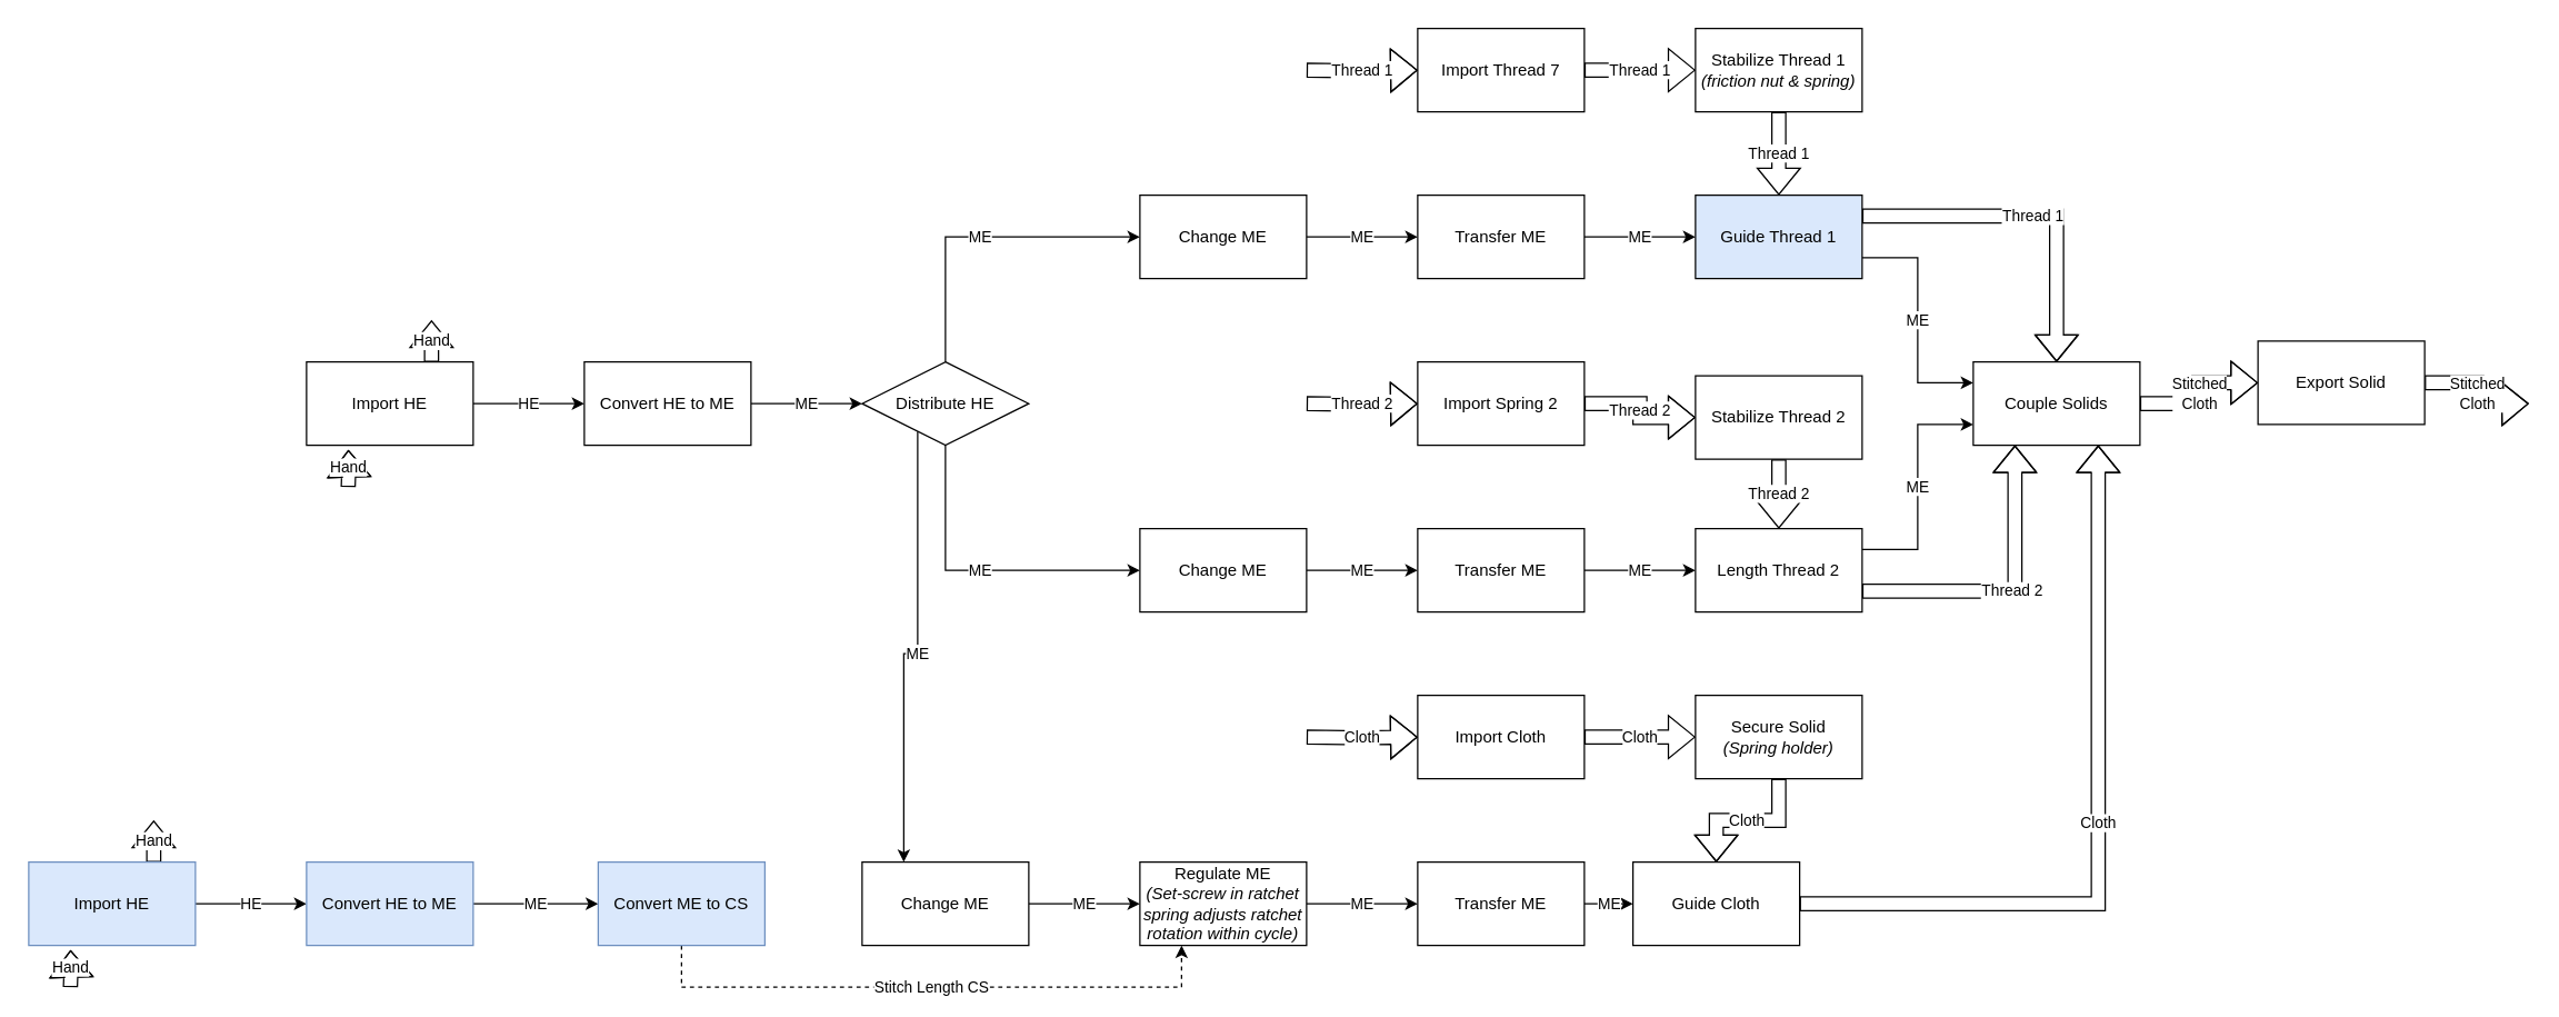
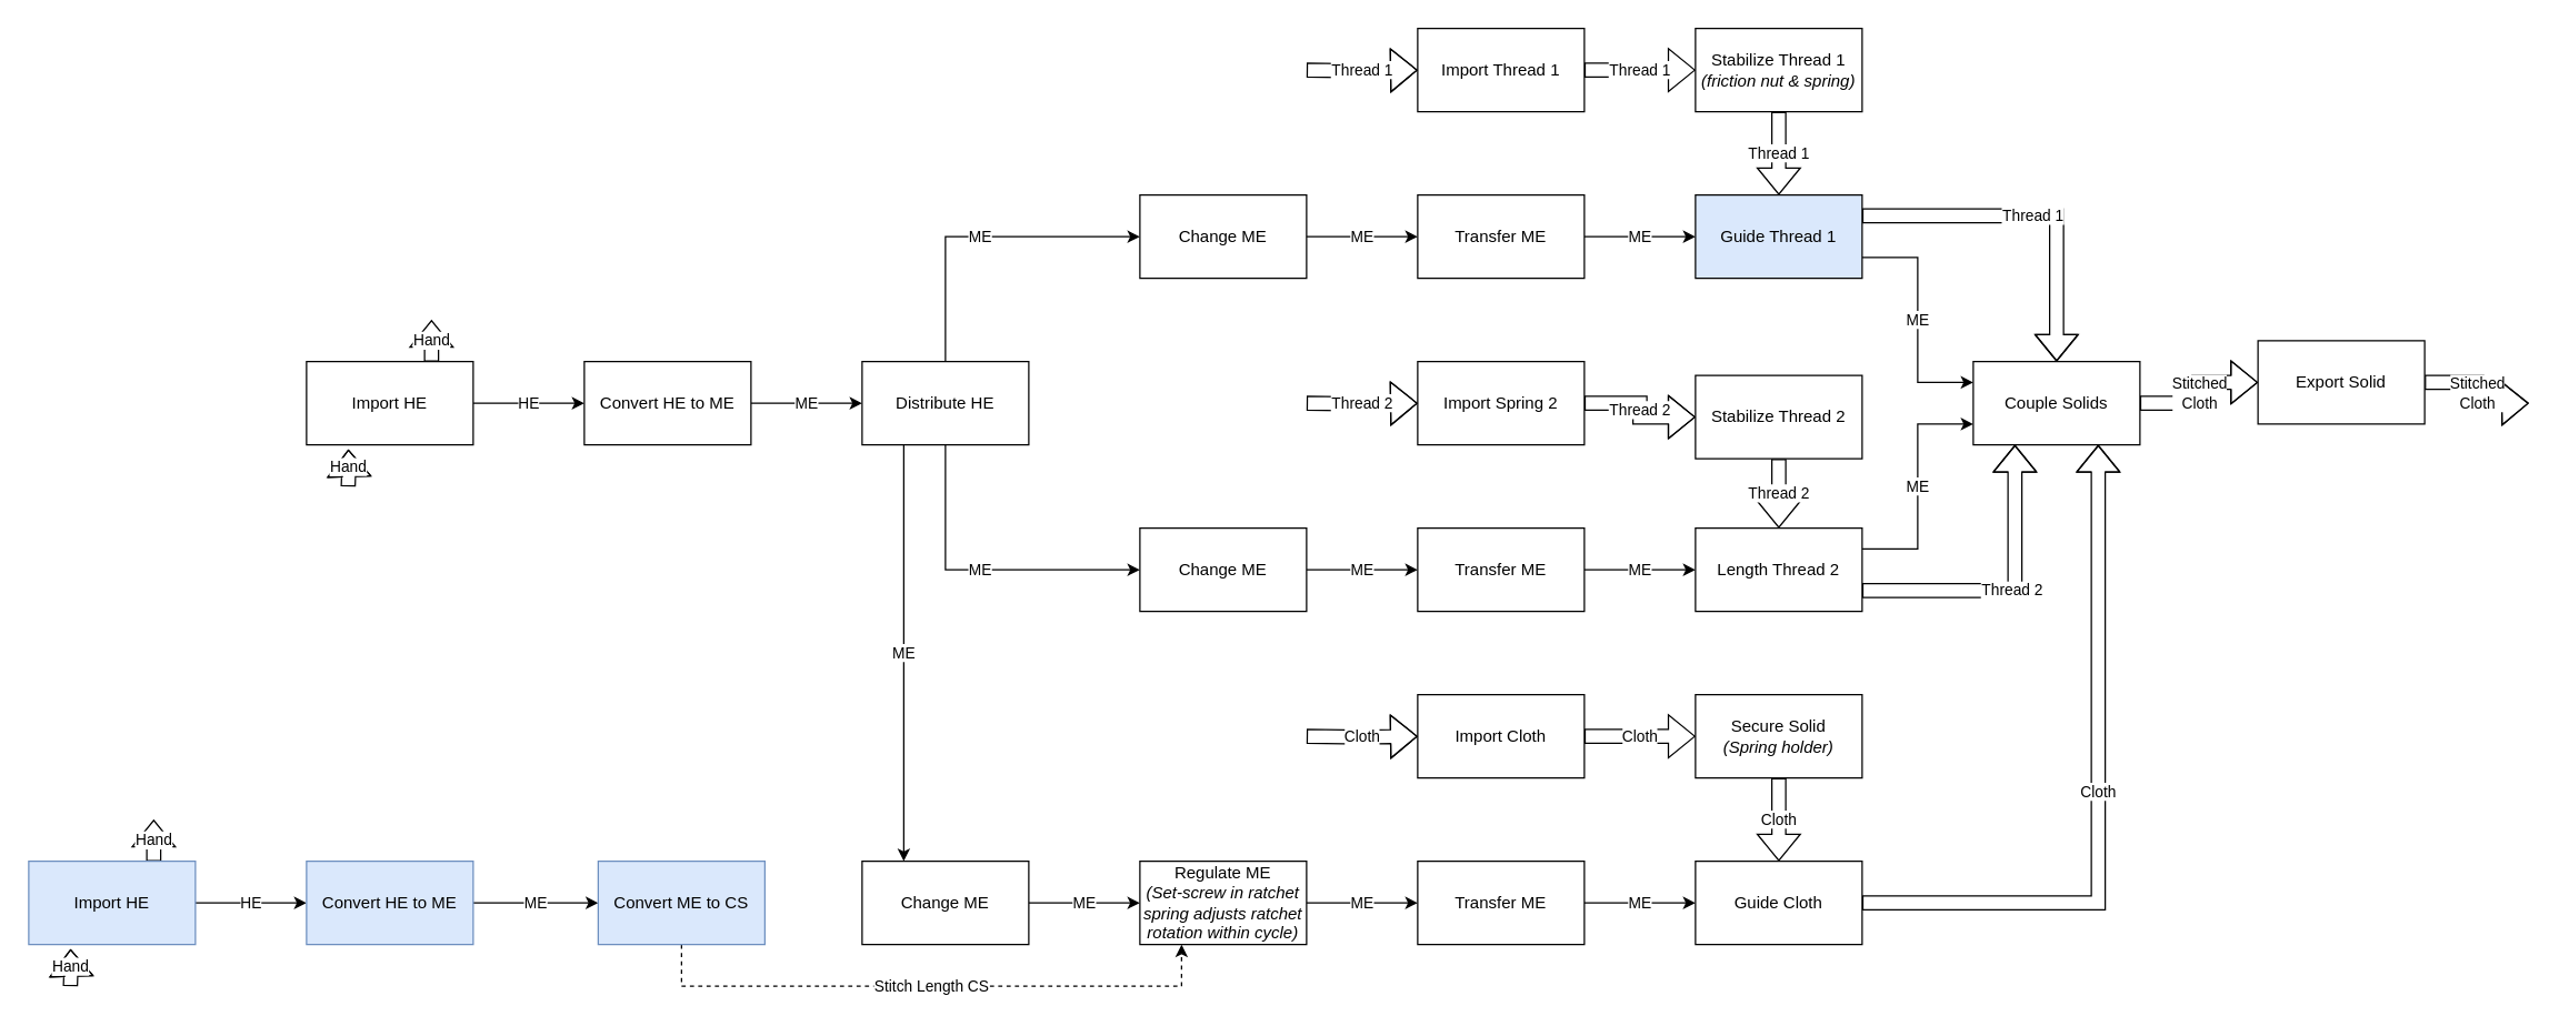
  <mxCell id="0" />
  <mxCell id="1" parent="0" />
  <mxCell id="2" value="Hand" style="edgeStyle=orthogonalEdgeStyle;rounded=0;orthogonalLoop=1;jettySize=auto;html=1;exitX=0.75;exitY=0;exitDx=0;exitDy=0;shape=flexArrow;" parent="1" source="4" edge="1"><mxGeometry relative="1" as="geometry"><mxPoint x="310" y="230" as="targetPoint" /></mxGeometry></mxCell>
  <mxCell id="3" value="HE" style="edgeStyle=orthogonalEdgeStyle;rounded=0;orthogonalLoop=1;jettySize=auto;html=1;exitX=1;exitY=0.5;exitDx=0;exitDy=0;entryX=0;entryY=0.5;entryDx=0;entryDy=0;" parent="1" source="4" target="7" edge="1"><mxGeometry relative="1" as="geometry"><mxPoint x="420" y="290.048" as="targetPoint" /></mxGeometry></mxCell>
  <mxCell id="4" value="Import HE" style="rounded=0;whiteSpace=wrap;html=1;" parent="1" vertex="1"><mxGeometry x="220" y="260" width="120" height="60" as="geometry" /></mxCell>
  <mxCell id="5" value="Hand" style="shape=flexArrow;endArrow=classic;html=1;rounded=0;entryX=0.251;entryY=1.056;entryDx=0;entryDy=0;edgeStyle=orthogonalEdgeStyle;entryPerimeter=0;" parent="1" target="4" edge="1"><mxGeometry width="50" height="50" relative="1" as="geometry"><mxPoint x="250" y="350" as="sourcePoint" /><mxPoint x="310" y="330" as="targetPoint" /></mxGeometry></mxCell>
  <mxCell id="6" value="ME" style="edgeStyle=orthogonalEdgeStyle;rounded=0;orthogonalLoop=1;jettySize=auto;html=1;exitX=1;exitY=0.5;exitDx=0;exitDy=0;entryX=0;entryY=0.5;entryDx=0;entryDy=0;" parent="1" source="7" target="11" edge="1"><mxGeometry relative="1" as="geometry" /></mxCell>
  <mxCell id="7" value="Convert HE to ME" style="rounded=0;whiteSpace=wrap;html=1;" parent="1" vertex="1"><mxGeometry x="420" y="260" width="120" height="60" as="geometry" /></mxCell>
  <mxCell id="8" value="ME" style="edgeStyle=orthogonalEdgeStyle;rounded=0;orthogonalLoop=1;jettySize=auto;html=1;exitX=0.5;exitY=0;exitDx=0;exitDy=0;entryX=0;entryY=0.5;entryDx=0;entryDy=0;" parent="1" source="11" target="13" edge="1"><mxGeometry relative="1" as="geometry" /></mxCell>
  <mxCell id="9" value="ME" style="edgeStyle=orthogonalEdgeStyle;rounded=0;orthogonalLoop=1;jettySize=auto;html=1;exitX=0.5;exitY=1;exitDx=0;exitDy=0;entryX=0;entryY=0.5;entryDx=0;entryDy=0;" parent="1" source="11" target="17" edge="1"><mxGeometry relative="1" as="geometry" /></mxCell>
  <mxCell id="10" value="ME" style="edgeStyle=orthogonalEdgeStyle;rounded=0;orthogonalLoop=1;jettySize=auto;html=1;exitX=0.25;exitY=1;exitDx=0;exitDy=0;entryX=0.25;entryY=0;entryDx=0;entryDy=0;" parent="1" source="11" target="21" edge="1"><mxGeometry relative="1" as="geometry" /></mxCell>
- <mxCell id="11" value="Distribute HE" style="rhombus;whiteSpace=wrap;html=1;" parent="1" vertex="1"><mxGeometry x="620" y="260" width="120" height="60" as="geometry" /></mxCell>
+ <mxCell id="11" value="Distribute HE" style="rounded=0;whiteSpace=wrap;html=1;" parent="1" vertex="1"><mxGeometry x="620" y="260" width="120" height="60" as="geometry" /></mxCell>
  <mxCell id="12" value="ME" style="edgeStyle=orthogonalEdgeStyle;rounded=0;orthogonalLoop=1;jettySize=auto;html=1;exitX=1;exitY=0.5;exitDx=0;exitDy=0;entryX=0;entryY=0.5;entryDx=0;entryDy=0;" parent="1" source="13" target="15" edge="1"><mxGeometry relative="1" as="geometry" /></mxCell>
  <mxCell id="13" value="Change ME" style="rounded=0;whiteSpace=wrap;html=1;" parent="1" vertex="1"><mxGeometry x="820" y="140" width="120" height="60" as="geometry" /></mxCell>
  <mxCell id="14" value="ME" style="edgeStyle=orthogonalEdgeStyle;rounded=0;orthogonalLoop=1;jettySize=auto;html=1;exitX=1;exitY=0.5;exitDx=0;exitDy=0;entryX=0;entryY=0.5;entryDx=0;entryDy=0;" parent="1" source="15" target="32" edge="1"><mxGeometry relative="1" as="geometry" /></mxCell>
  <mxCell id="15" value="Transfer ME" style="rounded=0;whiteSpace=wrap;html=1;" parent="1" vertex="1"><mxGeometry x="1020" y="140" width="120" height="60" as="geometry" /></mxCell>
  <mxCell id="16" value="ME" style="edgeStyle=orthogonalEdgeStyle;rounded=0;orthogonalLoop=1;jettySize=auto;html=1;exitX=1;exitY=0.5;exitDx=0;exitDy=0;entryX=0;entryY=0.5;entryDx=0;entryDy=0;" parent="1" source="17" target="19" edge="1"><mxGeometry relative="1" as="geometry" /></mxCell>
  <mxCell id="17" value="Change ME" style="rounded=0;whiteSpace=wrap;html=1;" parent="1" vertex="1"><mxGeometry x="820" y="380" width="120" height="60" as="geometry" /></mxCell>
  <mxCell id="18" value="ME" style="edgeStyle=orthogonalEdgeStyle;rounded=0;orthogonalLoop=1;jettySize=auto;html=1;exitX=1;exitY=0.5;exitDx=0;exitDy=0;entryX=0;entryY=0.5;entryDx=0;entryDy=0;" parent="1" source="19" target="29" edge="1"><mxGeometry relative="1" as="geometry" /></mxCell>
  <mxCell id="19" value="Transfer ME" style="rounded=0;whiteSpace=wrap;html=1;" parent="1" vertex="1"><mxGeometry x="1020" y="380" width="120" height="60" as="geometry" /></mxCell>
  <mxCell id="20" value="ME" style="edgeStyle=orthogonalEdgeStyle;rounded=0;orthogonalLoop=1;jettySize=auto;html=1;exitX=1;exitY=0.5;exitDx=0;exitDy=0;entryX=0;entryY=0.5;entryDx=0;entryDy=0;" parent="1" source="21" target="25" edge="1"><mxGeometry relative="1" as="geometry" /></mxCell>
  <mxCell id="21" value="Change ME" style="rounded=0;whiteSpace=wrap;html=1;" parent="1" vertex="1"><mxGeometry x="620" y="620" width="120" height="60" as="geometry" /></mxCell>
  <mxCell id="22" value="ME" style="edgeStyle=orthogonalEdgeStyle;rounded=0;orthogonalLoop=1;jettySize=auto;html=1;exitX=1;exitY=0.5;exitDx=0;exitDy=0;entryX=0;entryY=0.5;entryDx=0;entryDy=0;" parent="1" source="23" target="34" edge="1"><mxGeometry relative="1" as="geometry" /></mxCell>
  <mxCell id="23" value="Transfer ME" style="rounded=0;whiteSpace=wrap;html=1;" parent="1" vertex="1"><mxGeometry x="1020" y="620" width="120" height="60" as="geometry" /></mxCell>
  <mxCell id="24" value="ME" style="edgeStyle=orthogonalEdgeStyle;rounded=0;orthogonalLoop=1;jettySize=auto;html=1;exitX=1;exitY=0.5;exitDx=0;exitDy=0;entryX=0;entryY=0.5;entryDx=0;entryDy=0;" parent="1" source="25" target="23" edge="1"><mxGeometry relative="1" as="geometry" /></mxCell>
  <mxCell id="25" value="Regulate ME&lt;br&gt;&lt;i&gt;(Set-screw in ratchet spring adjusts ratchet rotation within cycle)&lt;/i&gt;" style="rounded=0;whiteSpace=wrap;html=1;" parent="1" vertex="1"><mxGeometry x="820" y="620" width="120" height="60" as="geometry" /></mxCell>
  <mxCell id="26" value="Stitch Length CS" style="edgeStyle=orthogonalEdgeStyle;rounded=0;orthogonalLoop=1;jettySize=auto;html=1;entryX=0.25;entryY=1;entryDx=0;entryDy=0;dashed=1;exitX=0.5;exitY=1;exitDx=0;exitDy=0;" parent="1" source="60" target="25" edge="1"><mxGeometry relative="1" as="geometry"><mxPoint x="350" y="710" as="sourcePoint" /><Array as="points"><mxPoint x="490" y="710" /><mxPoint x="850" y="710" /></Array></mxGeometry></mxCell>
  <mxCell id="27" value="ME" style="edgeStyle=orthogonalEdgeStyle;rounded=0;orthogonalLoop=1;jettySize=auto;html=1;exitX=1;exitY=0.25;exitDx=0;exitDy=0;entryX=0;entryY=0.75;entryDx=0;entryDy=0;" parent="1" source="29" target="48" edge="1"><mxGeometry relative="1" as="geometry" /></mxCell>
  <mxCell id="28" value="Thread 2" style="edgeStyle=orthogonalEdgeStyle;shape=flexArrow;rounded=0;orthogonalLoop=1;jettySize=auto;html=1;exitX=1;exitY=0.75;exitDx=0;exitDy=0;entryX=0.25;entryY=1;entryDx=0;entryDy=0;" parent="1" source="29" target="48" edge="1"><mxGeometry relative="1" as="geometry" /></mxCell>
  <mxCell id="29" value="Length Thread 2" style="rounded=0;whiteSpace=wrap;html=1;" parent="1" vertex="1"><mxGeometry x="1220" y="380" width="120" height="60" as="geometry" /></mxCell>
  <mxCell id="30" value="ME" style="edgeStyle=orthogonalEdgeStyle;rounded=0;orthogonalLoop=1;jettySize=auto;html=1;exitX=1;exitY=0.75;exitDx=0;exitDy=0;entryX=0;entryY=0.25;entryDx=0;entryDy=0;" parent="1" source="32" target="48" edge="1"><mxGeometry relative="1" as="geometry" /></mxCell>
  <mxCell id="31" value="Thread 1" style="edgeStyle=orthogonalEdgeStyle;shape=flexArrow;rounded=0;orthogonalLoop=1;jettySize=auto;html=1;exitX=1;exitY=0.25;exitDx=0;exitDy=0;entryX=0.5;entryY=0;entryDx=0;entryDy=0;" parent="1" source="32" target="48" edge="1"><mxGeometry relative="1" as="geometry" /></mxCell>
  <mxCell id="32" value="Guide Thread 1" style="rounded=0;whiteSpace=wrap;html=1;fillColor=#dae8fc;" parent="1" vertex="1"><mxGeometry x="1220" y="140" width="120" height="60" as="geometry" /></mxCell>
  <mxCell id="33" value="Cloth" style="edgeStyle=orthogonalEdgeStyle;rounded=0;orthogonalLoop=1;jettySize=auto;html=1;exitX=1;exitY=0.5;exitDx=0;exitDy=0;entryX=0.75;entryY=1;entryDx=0;entryDy=0;shape=flexArrow;" parent="1" source="34" target="48" edge="1"><mxGeometry relative="1" as="geometry" /></mxCell>
- <mxCell id="34" value="Guide Cloth" style="rounded=0;whiteSpace=wrap;html=1;" parent="1" vertex="1"><mxGeometry x="1175" y="620" width="120" height="60" as="geometry" /></mxCell>
+ <mxCell id="34" value="Guide Cloth" style="rounded=0;whiteSpace=wrap;html=1;" parent="1" vertex="1"><mxGeometry x="1220" y="620" width="120" height="60" as="geometry" /></mxCell>
  <mxCell id="35" value="Thread 1" style="edgeStyle=orthogonalEdgeStyle;shape=flexArrow;rounded=0;orthogonalLoop=1;jettySize=auto;html=1;exitX=1;exitY=0.5;exitDx=0;exitDy=0;entryX=0;entryY=0.5;entryDx=0;entryDy=0;" parent="1" source="36" target="38" edge="1"><mxGeometry relative="1" as="geometry" /></mxCell>
- <mxCell id="36" value="Import Thread 7" style="rounded=0;whiteSpace=wrap;html=1;" parent="1" vertex="1"><mxGeometry x="1020" y="20" width="120" height="60" as="geometry" /></mxCell>
+ <mxCell id="36" value="Import Thread 1" style="rounded=0;whiteSpace=wrap;html=1;" parent="1" vertex="1"><mxGeometry x="1020" y="20" width="120" height="60" as="geometry" /></mxCell>
  <mxCell id="37" value="Thread 1" style="edgeStyle=orthogonalEdgeStyle;rounded=0;orthogonalLoop=1;jettySize=auto;html=1;exitX=0.5;exitY=1;exitDx=0;exitDy=0;entryX=0.5;entryY=0;entryDx=0;entryDy=0;shape=flexArrow;" parent="1" source="38" target="32" edge="1"><mxGeometry relative="1" as="geometry" /></mxCell>
  <mxCell id="38" value="Stabilize Thread 1&lt;br&gt;&lt;i&gt;(friction nut &amp;amp; spring)&lt;/i&gt;" style="rounded=0;whiteSpace=wrap;html=1;" parent="1" vertex="1"><mxGeometry x="1220" y="20" width="120" height="60" as="geometry" /></mxCell>
  <mxCell id="39" value="Thread 2" style="edgeStyle=orthogonalEdgeStyle;shape=flexArrow;rounded=0;orthogonalLoop=1;jettySize=auto;html=1;exitX=1;exitY=0.5;exitDx=0;exitDy=0;entryX=0;entryY=0.5;entryDx=0;entryDy=0;" parent="1" source="40" target="42" edge="1"><mxGeometry relative="1" as="geometry" /></mxCell>
  <mxCell id="40" value="Import Spring 2" style="rounded=0;whiteSpace=wrap;html=1;" parent="1" vertex="1"><mxGeometry x="1020" y="260" width="120" height="60" as="geometry" /></mxCell>
  <mxCell id="41" value="Thread 2" style="edgeStyle=orthogonalEdgeStyle;shape=flexArrow;rounded=0;orthogonalLoop=1;jettySize=auto;html=1;exitX=0.5;exitY=1;exitDx=0;exitDy=0;entryX=0.5;entryY=0;entryDx=0;entryDy=0;" parent="1" source="42" target="29" edge="1"><mxGeometry relative="1" as="geometry" /></mxCell>
  <mxCell id="42" value="Stabilize Thread 2" style="rounded=0;whiteSpace=wrap;html=1;" parent="1" vertex="1"><mxGeometry x="1220" y="270" width="120" height="60" as="geometry" /></mxCell>
  <mxCell id="43" value="Cloth" style="edgeStyle=orthogonalEdgeStyle;shape=flexArrow;rounded=0;orthogonalLoop=1;jettySize=auto;html=1;exitX=1;exitY=0.5;exitDx=0;exitDy=0;entryX=0;entryY=0.5;entryDx=0;entryDy=0;" parent="1" source="44" target="46" edge="1"><mxGeometry relative="1" as="geometry" /></mxCell>
  <mxCell id="44" value="Import Cloth" style="rounded=0;whiteSpace=wrap;html=1;" parent="1" vertex="1"><mxGeometry x="1020" y="500" width="120" height="60" as="geometry" /></mxCell>
  <mxCell id="45" value="Cloth" style="edgeStyle=orthogonalEdgeStyle;shape=flexArrow;rounded=0;orthogonalLoop=1;jettySize=auto;html=1;exitX=0.5;exitY=1;exitDx=0;exitDy=0;entryX=0.5;entryY=0;entryDx=0;entryDy=0;" parent="1" source="46" target="34" edge="1"><mxGeometry relative="1" as="geometry" /></mxCell>
  <mxCell id="46" value="Secure Solid&lt;br&gt;&lt;i&gt;(Spring holder)&lt;/i&gt;" style="rounded=0;whiteSpace=wrap;html=1;" parent="1" vertex="1"><mxGeometry x="1220" y="500" width="120" height="60" as="geometry" /></mxCell>
  <mxCell id="47" value="Stitched&lt;br&gt;Cloth" style="edgeStyle=orthogonalEdgeStyle;shape=flexArrow;rounded=0;orthogonalLoop=1;jettySize=auto;html=1;exitX=1;exitY=0.5;exitDx=0;exitDy=0;entryX=0;entryY=0.5;entryDx=0;entryDy=0;" parent="1" source="48" target="50" edge="1"><mxGeometry relative="1" as="geometry" /></mxCell>
  <mxCell id="48" value="Couple Solids" style="rounded=0;whiteSpace=wrap;html=1;" parent="1" vertex="1"><mxGeometry x="1420" y="260" width="120" height="60" as="geometry" /></mxCell>
  <mxCell id="49" value="Stitched&lt;br&gt;Cloth" style="edgeStyle=orthogonalEdgeStyle;shape=flexArrow;rounded=0;orthogonalLoop=1;jettySize=auto;html=1;exitX=1;exitY=0.5;exitDx=0;exitDy=0;" parent="1" source="50" edge="1"><mxGeometry relative="1" as="geometry"><mxPoint x="1820" y="290" as="targetPoint" /></mxGeometry></mxCell>
  <mxCell id="50" value="Export Solid" style="rounded=0;whiteSpace=wrap;html=1;" parent="1" vertex="1"><mxGeometry x="1625" y="245" width="120" height="60" as="geometry" /></mxCell>
  <mxCell id="51" value="Thread 2" style="edgeStyle=orthogonalEdgeStyle;shape=flexArrow;rounded=0;orthogonalLoop=1;jettySize=auto;html=1;entryX=0;entryY=0.5;entryDx=0;entryDy=0;" parent="1" target="40" edge="1"><mxGeometry relative="1" as="geometry"><mxPoint x="940" y="290" as="sourcePoint" /></mxGeometry></mxCell>
  <mxCell id="52" value="Thread 1" style="edgeStyle=orthogonalEdgeStyle;shape=flexArrow;rounded=0;orthogonalLoop=1;jettySize=auto;html=1;entryX=0;entryY=0.5;entryDx=0;entryDy=0;" parent="1" target="36" edge="1"><mxGeometry relative="1" as="geometry"><mxPoint x="940" y="50" as="sourcePoint" /></mxGeometry></mxCell>
  <mxCell id="53" value="Cloth" style="edgeStyle=orthogonalEdgeStyle;shape=flexArrow;rounded=0;orthogonalLoop=1;jettySize=auto;html=1;entryX=0;entryY=0.5;entryDx=0;entryDy=0;" parent="1" target="44" edge="1"><mxGeometry relative="1" as="geometry"><mxPoint x="940" y="530" as="sourcePoint" /></mxGeometry></mxCell>
  <mxCell id="54" value="Hand" style="edgeStyle=orthogonalEdgeStyle;rounded=0;orthogonalLoop=1;jettySize=auto;html=1;exitX=0.75;exitY=0;exitDx=0;exitDy=0;shape=flexArrow;" parent="1" source="56" edge="1"><mxGeometry relative="1" as="geometry"><mxPoint x="110" y="590" as="targetPoint" /></mxGeometry></mxCell>
  <mxCell id="55" value="HE" style="edgeStyle=orthogonalEdgeStyle;rounded=0;orthogonalLoop=1;jettySize=auto;html=1;exitX=1;exitY=0.5;exitDx=0;exitDy=0;entryX=0;entryY=0.5;entryDx=0;entryDy=0;" parent="1" source="56" target="59" edge="1"><mxGeometry relative="1" as="geometry"><mxPoint x="220" y="650.048" as="targetPoint" /></mxGeometry></mxCell>
  <mxCell id="56" value="Import HE" style="rounded=0;whiteSpace=wrap;html=1;fillColor=#dae8fc;strokeColor=#6c8ebf;" parent="1" vertex="1"><mxGeometry x="20" y="620" width="120" height="60" as="geometry" /></mxCell>
  <mxCell id="57" value="Hand" style="shape=flexArrow;endArrow=classic;html=1;rounded=0;entryX=0.251;entryY=1.056;entryDx=0;entryDy=0;edgeStyle=orthogonalEdgeStyle;entryPerimeter=0;" parent="1" target="56" edge="1"><mxGeometry width="50" height="50" relative="1" as="geometry"><mxPoint x="50" y="710" as="sourcePoint" /><mxPoint x="110" y="690" as="targetPoint" /></mxGeometry></mxCell>
  <mxCell id="58" value="ME" style="edgeStyle=orthogonalEdgeStyle;rounded=0;orthogonalLoop=1;jettySize=auto;html=1;exitX=1;exitY=0.5;exitDx=0;exitDy=0;entryX=0;entryY=0.5;entryDx=0;entryDy=0;" parent="1" source="59" target="60" edge="1"><mxGeometry relative="1" as="geometry"><mxPoint x="420" y="650" as="targetPoint" /></mxGeometry></mxCell>
  <mxCell id="59" value="Convert HE to ME" style="rounded=0;whiteSpace=wrap;html=1;fillColor=#dae8fc;strokeColor=#6c8ebf;" parent="1" vertex="1"><mxGeometry x="220" y="620" width="120" height="60" as="geometry" /></mxCell>
  <mxCell id="60" value="Convert ME to CS" style="rounded=0;whiteSpace=wrap;html=1;fillColor=#dae8fc;strokeColor=#6c8ebf;" parent="1" vertex="1"><mxGeometry x="430" y="620" width="120" height="60" as="geometry" /></mxCell>
